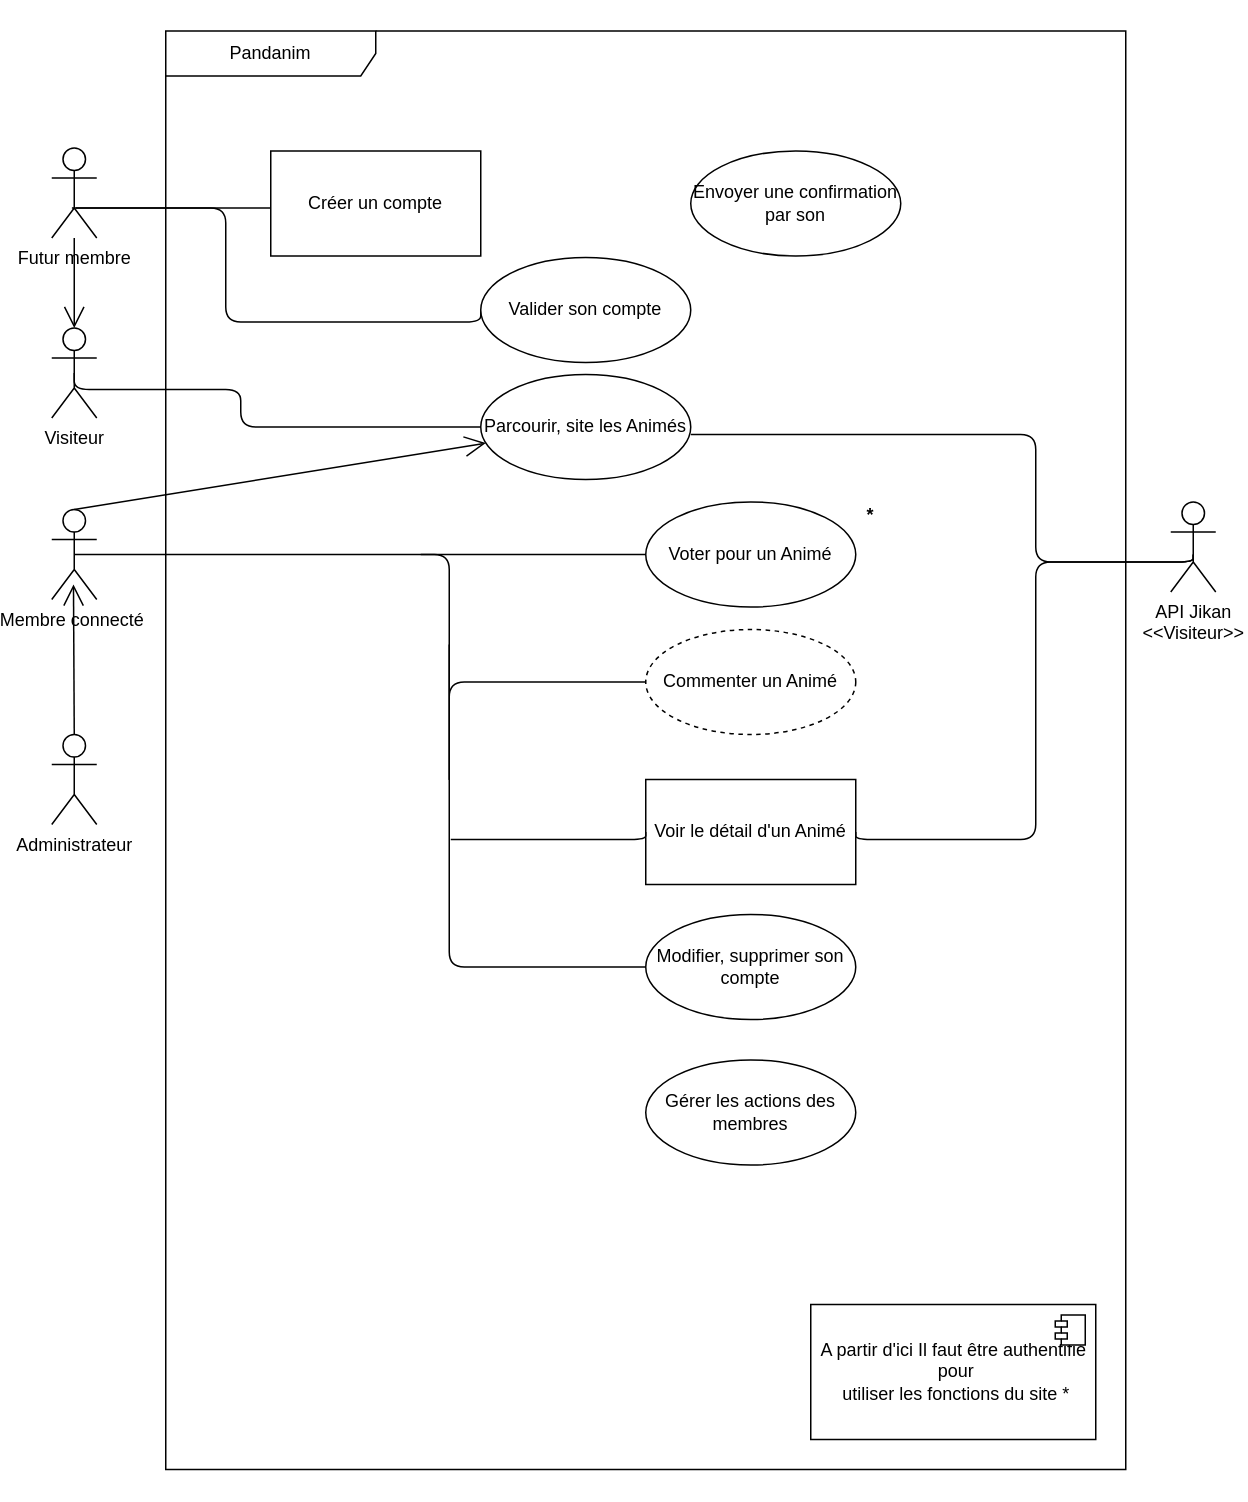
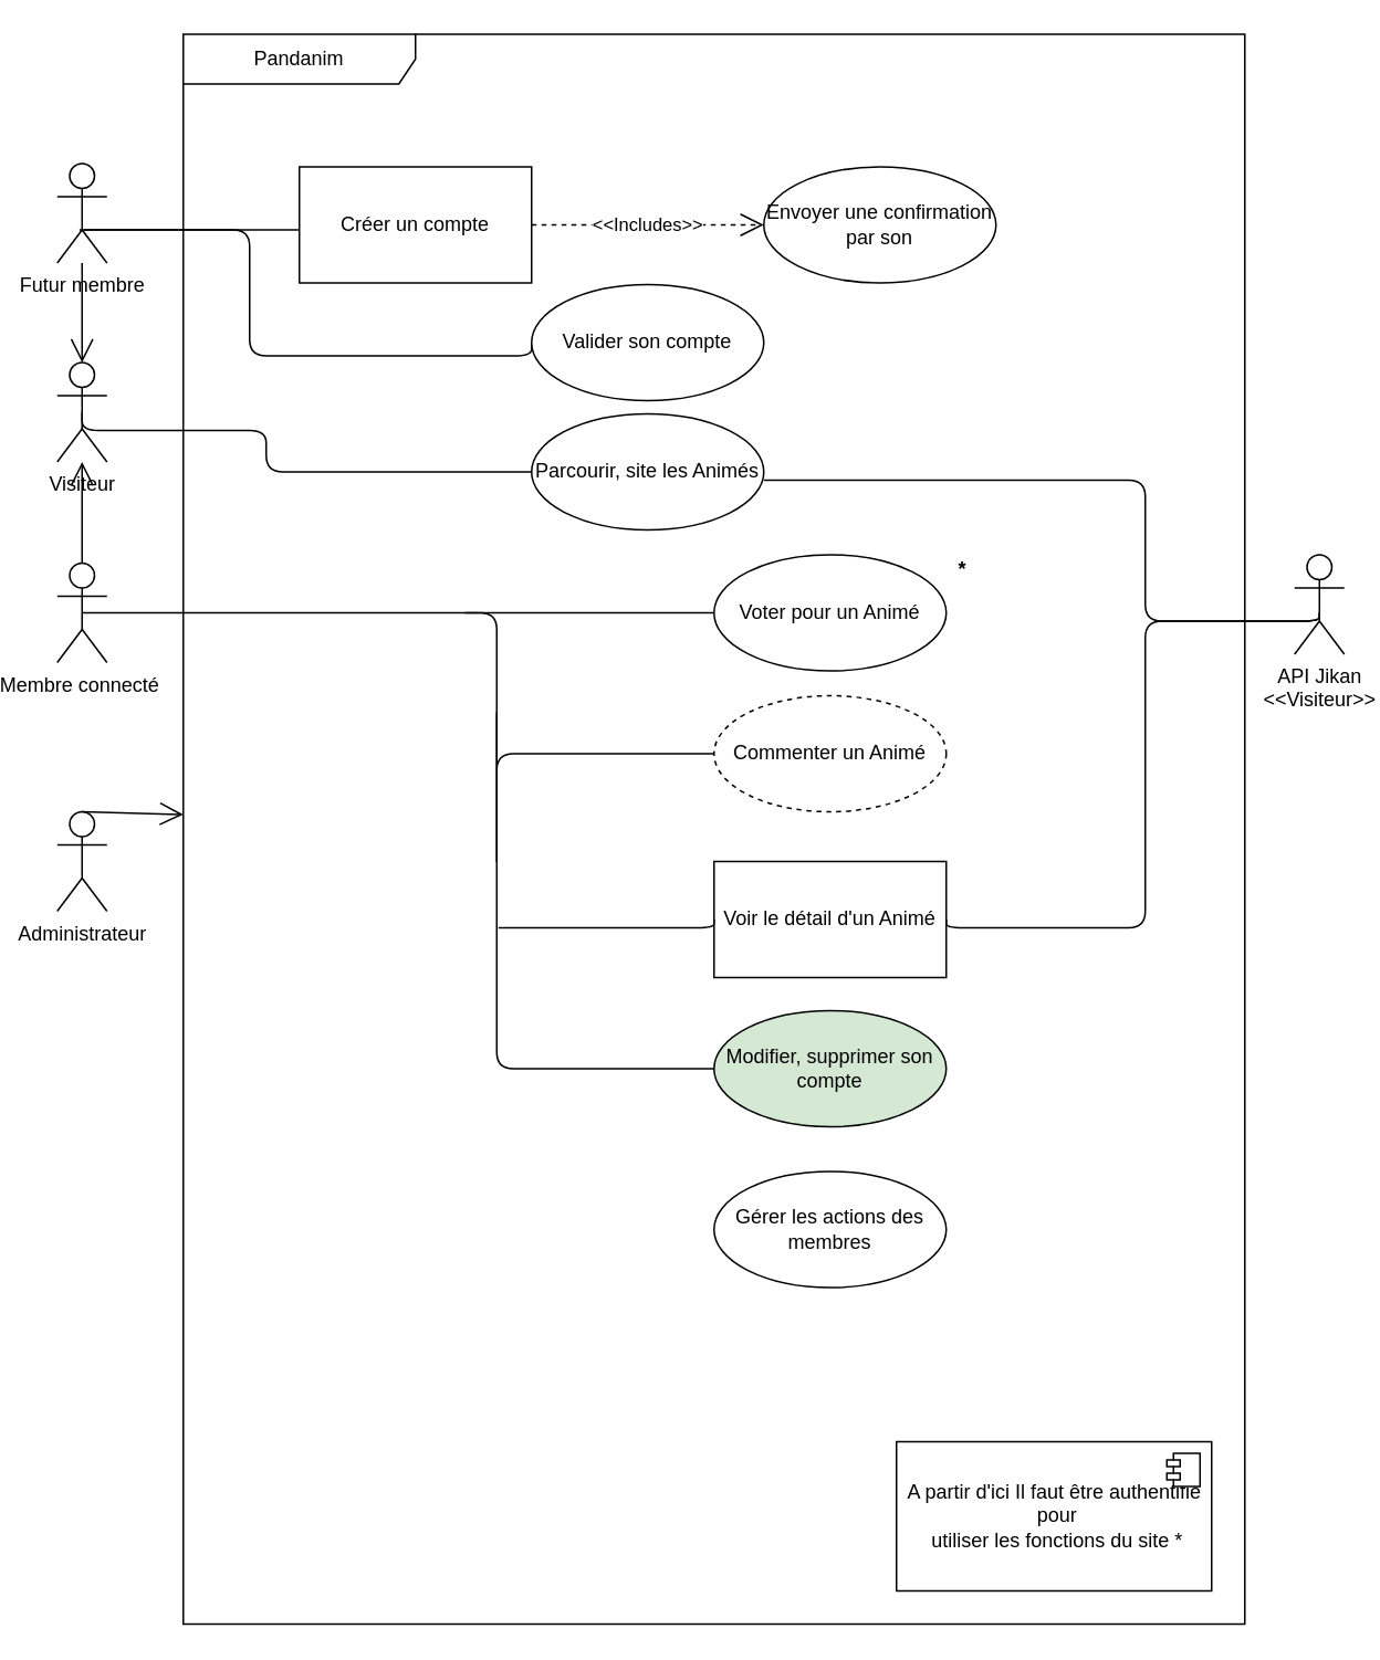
  <mxCell id="0" />
  <mxCell id="1" parent="0" />
  <mxCell id="2" value="Pandanim" style="shape=umlFrame;whiteSpace=wrap;html=1;width=140;height=30;" parent="1" vertex="1"><mxGeometry x="96" y="20" width="640" height="959" as="geometry" /></mxCell>
  <mxCell id="3" value="Futur membre" style="shape=umlActor;verticalLabelPosition=bottom;verticalAlign=top;html=1;" parent="1" vertex="1"><mxGeometry x="20" y="98" width="30" height="60" as="geometry" /></mxCell>
  <mxCell id="4" value="Membre connecté&amp;nbsp;" style="shape=umlActor;verticalLabelPosition=bottom;verticalAlign=top;html=1;" parent="1" vertex="1"><mxGeometry x="20" y="339" width="30" height="60" as="geometry" /></mxCell>
  <mxCell id="5" value="Visiteur" style="shape=umlActor;verticalLabelPosition=bottom;verticalAlign=top;html=1;" parent="1" vertex="1"><mxGeometry x="20" y="218" width="30" height="60" as="geometry" /></mxCell>
  <mxCell id="6" value="" style="line;strokeWidth=1;fillColor=none;align=left;verticalAlign=middle;spacingTop=-1;spacingLeft=3;spacingRight=3;rotatable=0;labelPosition=right;points=[];portConstraint=eastwest;" parent="1" vertex="1"><mxGeometry x="36" y="134" width="130" height="8" as="geometry" /></mxCell>
  <mxCell id="7" value="Créer un compte" style="whiteSpace=wrap;html=1;rounded=0;" parent="1" vertex="1"><mxGeometry x="166" y="100" width="140" height="70" as="geometry" /></mxCell>
- <mxCell id="8" value="" style="endArrow=open;endFill=1;endSize=12;html=1;exitX=0.5;exitY=0;exitDx=0;exitDy=0;exitPerimeter=0;" parent="1" source="4" target="15" edge="1"><mxGeometry width="160" relative="1" as="geometry"><mxPoint x="36" y="248" as="sourcePoint" /><mxPoint x="36" y="218" as="targetPoint" /></mxGeometry></mxCell>
+ <mxCell id="8" value="" style="endArrow=open;endFill=1;endSize=12;html=1;exitX=0.5;exitY=0;exitDx=0;exitDy=0;exitPerimeter=0;" parent="1" source="4" target="5" edge="1"><mxGeometry width="160" relative="1" as="geometry"><mxPoint x="36" y="248" as="sourcePoint" /><mxPoint x="36" y="218" as="targetPoint" /></mxGeometry></mxCell>
  <mxCell id="9" value="" style="endArrow=open;endFill=1;endSize=12;html=1;entryX=0.5;entryY=0;entryDx=0;entryDy=0;entryPerimeter=0;" parent="1" source="3" target="5" edge="1"><mxGeometry width="160" relative="1" as="geometry"><mxPoint x="-4" y="229" as="sourcePoint" /><mxPoint x="35" y="199" as="targetPoint" /></mxGeometry></mxCell>
  <mxCell id="10" value="API Jikan &lt;br&gt;&amp;lt;&amp;lt;Visiteur&amp;gt;&amp;gt;" style="shape=umlActor;verticalLabelPosition=bottom;verticalAlign=top;html=1;" parent="1" vertex="1"><mxGeometry x="766" y="334" width="30" height="60" as="geometry" /></mxCell>
+ <mxCell id="11" value="&amp;lt;&amp;lt;Includes&amp;gt;&amp;gt;" style="endArrow=open;endSize=12;dashed=1;html=1;fontStyle=0;entryX=0;entryY=0.5;entryDx=0;entryDy=0;exitX=1;exitY=0.5;exitDx=0;exitDy=0;" parent="1" source="7" target="12" edge="1"><mxGeometry width="160" relative="1" as="geometry"><mxPoint x="241" y="229" as="sourcePoint" /><mxPoint x="401" y="229" as="targetPoint" /></mxGeometry></mxCell>
  <mxCell id="12" value="Envoyer une confirmation par son" style="ellipse;whiteSpace=wrap;html=1;" parent="1" vertex="1"><mxGeometry x="446" y="100" width="140" height="70" as="geometry" /></mxCell>
  <mxCell id="13" style="edgeStyle=orthogonalEdgeStyle;html=1;entryX=0.448;entryY=0.667;entryDx=0;entryDy=0;entryPerimeter=0;endArrow=none;endFill=0;exitX=0;exitY=0.5;exitDx=0;exitDy=0;" parent="1" source="14" target="3" edge="1"><mxGeometry relative="1" as="geometry"><Array as="points"><mxPoint x="306" y="214" /><mxPoint x="136" y="214" /><mxPoint x="136" y="138" /></Array></mxGeometry></mxCell>
  <mxCell id="14" value="Valider son compte" style="ellipse;whiteSpace=wrap;html=1;" parent="1" vertex="1"><mxGeometry x="306" y="171" width="140" height="70" as="geometry" /></mxCell>
  <mxCell id="15" value="Parcourir, site les Animés" style="ellipse;whiteSpace=wrap;html=1;" parent="1" vertex="1"><mxGeometry x="306" y="249" width="140" height="70" as="geometry" /></mxCell>
  <mxCell id="16" style="edgeStyle=orthogonalEdgeStyle;html=1;entryX=0.5;entryY=0.5;entryDx=0;entryDy=0;entryPerimeter=0;endArrow=none;endFill=0;exitX=0;exitY=0.5;exitDx=0;exitDy=0;" parent="1" source="15" target="5" edge="1"><mxGeometry relative="1" as="geometry"><mxPoint x="316" y="224" as="sourcePoint" /><mxPoint x="43.44" y="148.02" as="targetPoint" /><Array as="points"><mxPoint x="146" y="284" /><mxPoint x="146" y="259" /><mxPoint x="35" y="259" /></Array></mxGeometry></mxCell>
  <mxCell id="17" value="Voter pour un Animé" style="ellipse;whiteSpace=wrap;html=1;" parent="1" vertex="1"><mxGeometry x="416" y="334" width="140" height="70" as="geometry" /></mxCell>
  <mxCell id="18" style="edgeStyle=orthogonalEdgeStyle;html=1;endArrow=none;endFill=0;exitX=0;exitY=0.5;exitDx=0;exitDy=0;" parent="1" source="17" edge="1"><mxGeometry relative="1" as="geometry"><mxPoint x="476" y="535" as="sourcePoint" /><mxPoint x="266" y="369" as="targetPoint" /><Array as="points"><mxPoint x="356" y="369" /></Array></mxGeometry></mxCell>
  <mxCell id="19" value="Commenter un Animé" style="ellipse;whiteSpace=wrap;html=1;dashed=1;" parent="1" vertex="1"><mxGeometry x="416" y="419" width="140" height="70" as="geometry" /></mxCell>
  <mxCell id="20" style="edgeStyle=orthogonalEdgeStyle;html=1;endArrow=none;endFill=0;exitX=0;exitY=0.5;exitDx=0;exitDy=0;" parent="1" source="19" edge="1"><mxGeometry relative="1" as="geometry"><mxPoint x="385" y="449" as="sourcePoint" /><mxPoint x="285" y="429" as="targetPoint" /><Array as="points"><mxPoint x="285" y="524" /><mxPoint x="285" y="439" /></Array></mxGeometry></mxCell>
- <mxCell id="21" value="Modifier, supprimer son compte" style="ellipse;whiteSpace=wrap;html=1;" parent="1" vertex="1"><mxGeometry x="416" y="609" width="140" height="70" as="geometry" /></mxCell>
+ <mxCell id="21" value="Modifier, supprimer son compte" style="ellipse;whiteSpace=wrap;html=1;fillColor=#d5e8d4;" parent="1" vertex="1"><mxGeometry x="416" y="609" width="140" height="70" as="geometry" /></mxCell>
  <mxCell id="22" style="edgeStyle=orthogonalEdgeStyle;html=1;endArrow=none;endFill=0;exitX=0;exitY=0.5;exitDx=0;exitDy=0;entryX=0.5;entryY=0.5;entryDx=0;entryDy=0;entryPerimeter=0;" parent="1" source="21" edge="1" target="4"><mxGeometry relative="1" as="geometry"><mxPoint x="385" y="534" as="sourcePoint" /><mxPoint x="105" y="439" as="targetPoint" /><Array as="points"><mxPoint x="285" y="644" /><mxPoint x="285" y="369" /></Array></mxGeometry></mxCell>
  <mxCell id="23" style="edgeStyle=orthogonalEdgeStyle;html=1;entryX=1;entryY=0.5;entryDx=0;entryDy=0;endArrow=none;endFill=0;exitX=0.5;exitY=0.5;exitDx=0;exitDy=0;exitPerimeter=0;" parent="1" target="24" edge="1"><mxGeometry relative="1" as="geometry"><mxPoint x="781" y="369" as="sourcePoint" /><mxPoint x="446" y="289" as="targetPoint" /><Array as="points"><mxPoint x="781" y="374" /><mxPoint x="676" y="374" /><mxPoint x="676" y="559" /><mxPoint x="556" y="559" /></Array></mxGeometry></mxCell>
  <mxCell id="24" value="Voir le détail d'un Animé" style="whiteSpace=wrap;html=1;rounded=0;" vertex="1" parent="1"><mxGeometry x="416" y="519" width="140" height="70" as="geometry" /></mxCell>
  <mxCell id="25" style="edgeStyle=orthogonalEdgeStyle;html=1;endArrow=none;endFill=0;exitX=0;exitY=0.5;exitDx=0;exitDy=0;" edge="1" parent="1" source="24"><mxGeometry relative="1" as="geometry"><mxPoint x="426" y="464" as="sourcePoint" /><mxPoint x="286" y="559" as="targetPoint" /><Array as="points"><mxPoint x="416" y="559" /></Array></mxGeometry></mxCell>
  <mxCell id="26" value="Administrateur" style="shape=umlActor;verticalLabelPosition=bottom;verticalAlign=top;html=1;" vertex="1" parent="1"><mxGeometry x="20" y="489" width="30" height="60" as="geometry" /></mxCell>
- <mxCell id="27" value="" style="endArrow=open;endFill=1;endSize=12;html=1;exitX=0.5;exitY=0;exitDx=0;exitDy=0;exitPerimeter=0;entryX=0.483;entryY=0.833;entryDx=0;entryDy=0;entryPerimeter=0;" edge="1" parent="1" source="26" target="4"><mxGeometry width="160" relative="1" as="geometry"><mxPoint x="34.5" y="484.5" as="sourcePoint" /><mxPoint x="34.5" y="423.5" as="targetPoint" /></mxGeometry></mxCell>
+ <mxCell id="27" value="" style="endArrow=open;endFill=1;endSize=12;html=1;exitX=0.5;exitY=0;exitDx=0;exitDy=0;exitPerimeter=0;" edge="1" parent="1" source="26" target="2"><mxGeometry width="160" relative="1" as="geometry"><mxPoint x="34.5" y="484.5" as="sourcePoint" /><mxPoint x="34.5" y="423.5" as="targetPoint" /></mxGeometry></mxCell>
  <mxCell id="28" value="Gérer les actions des membres" style="ellipse;whiteSpace=wrap;html=1;" vertex="1" parent="1"><mxGeometry x="416" y="706" width="140" height="70" as="geometry" /></mxCell>
  <mxCell id="29" style="edgeStyle=orthogonalEdgeStyle;html=1;entryX=1;entryY=0.5;entryDx=0;entryDy=0;endArrow=none;endFill=0;exitX=0.5;exitY=0.5;exitDx=0;exitDy=0;exitPerimeter=0;" edge="1" parent="1"><mxGeometry relative="1" as="geometry"><mxPoint x="781" y="369" as="sourcePoint" /><mxPoint x="446" y="289" as="targetPoint" /><Array as="points"><mxPoint x="676" y="374" /><mxPoint x="676" y="289" /></Array></mxGeometry></mxCell>
  <mxCell id="30" value="A partir d'ici Il faut être authentifié&lt;br&gt;&amp;nbsp;pour&lt;br&gt;&amp;nbsp;utiliser&amp;nbsp;les fonctions du site *" style="html=1;dropTarget=0;" vertex="1" parent="1"><mxGeometry x="526" y="869" width="190" height="90" as="geometry" /></mxCell>
  <mxCell id="31" value="" style="shape=module;jettyWidth=8;jettyHeight=4;" vertex="1" parent="30"><mxGeometry x="1" width="20" height="20" relative="1" as="geometry"><mxPoint x="-27" y="7" as="offset" /></mxGeometry></mxCell>
  <mxCell id="32" value="*" style="text;align=center;fontStyle=1;verticalAlign=middle;spacingLeft=3;spacingRight=3;strokeColor=none;rotatable=0;points=[[0,0.5],[1,0.5]];portConstraint=eastwest;" vertex="1" parent="1"><mxGeometry x="526" y="329" width="80" height="26" as="geometry" /></mxCell>
